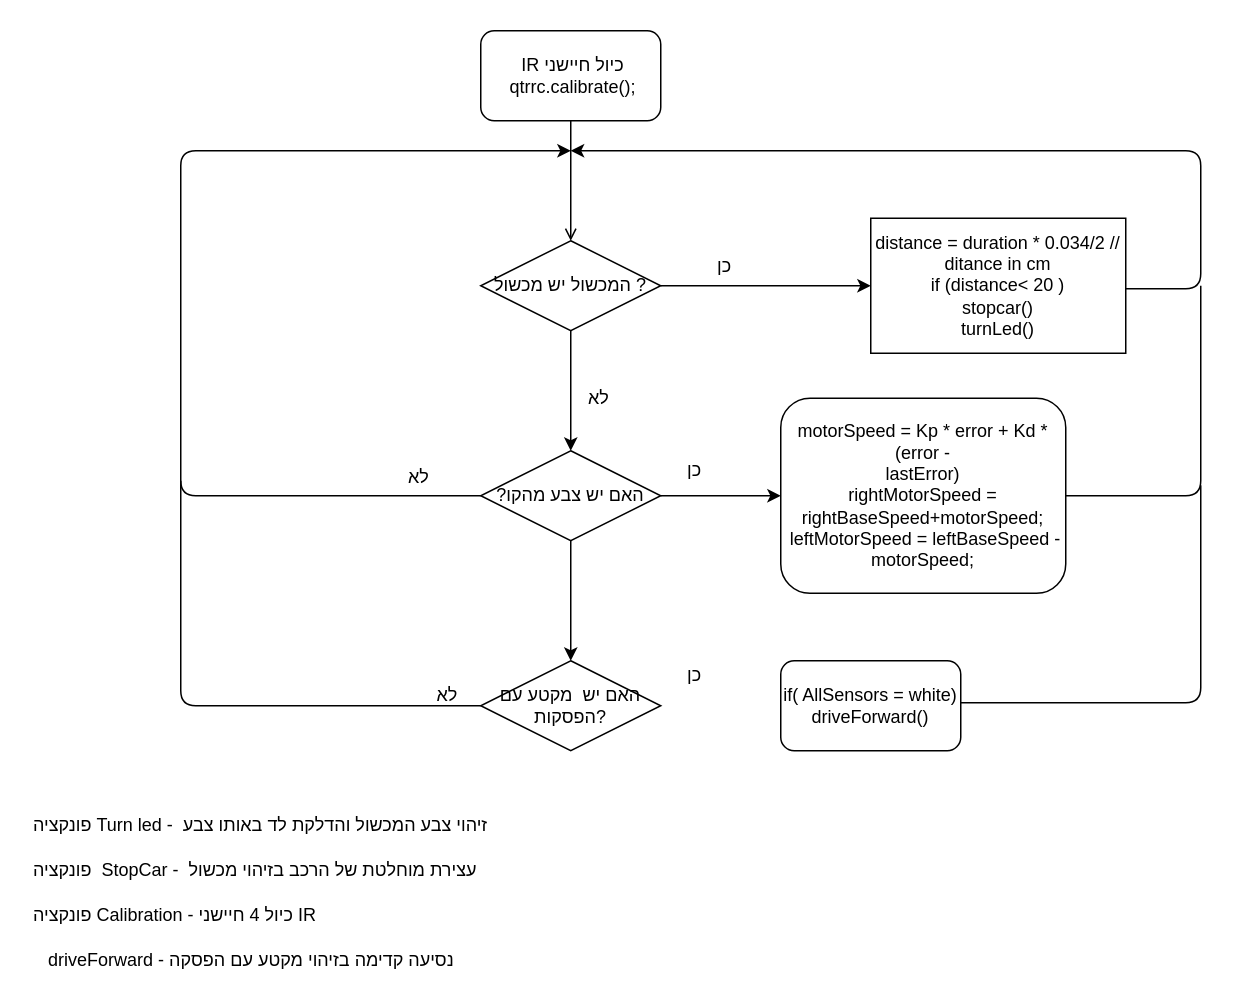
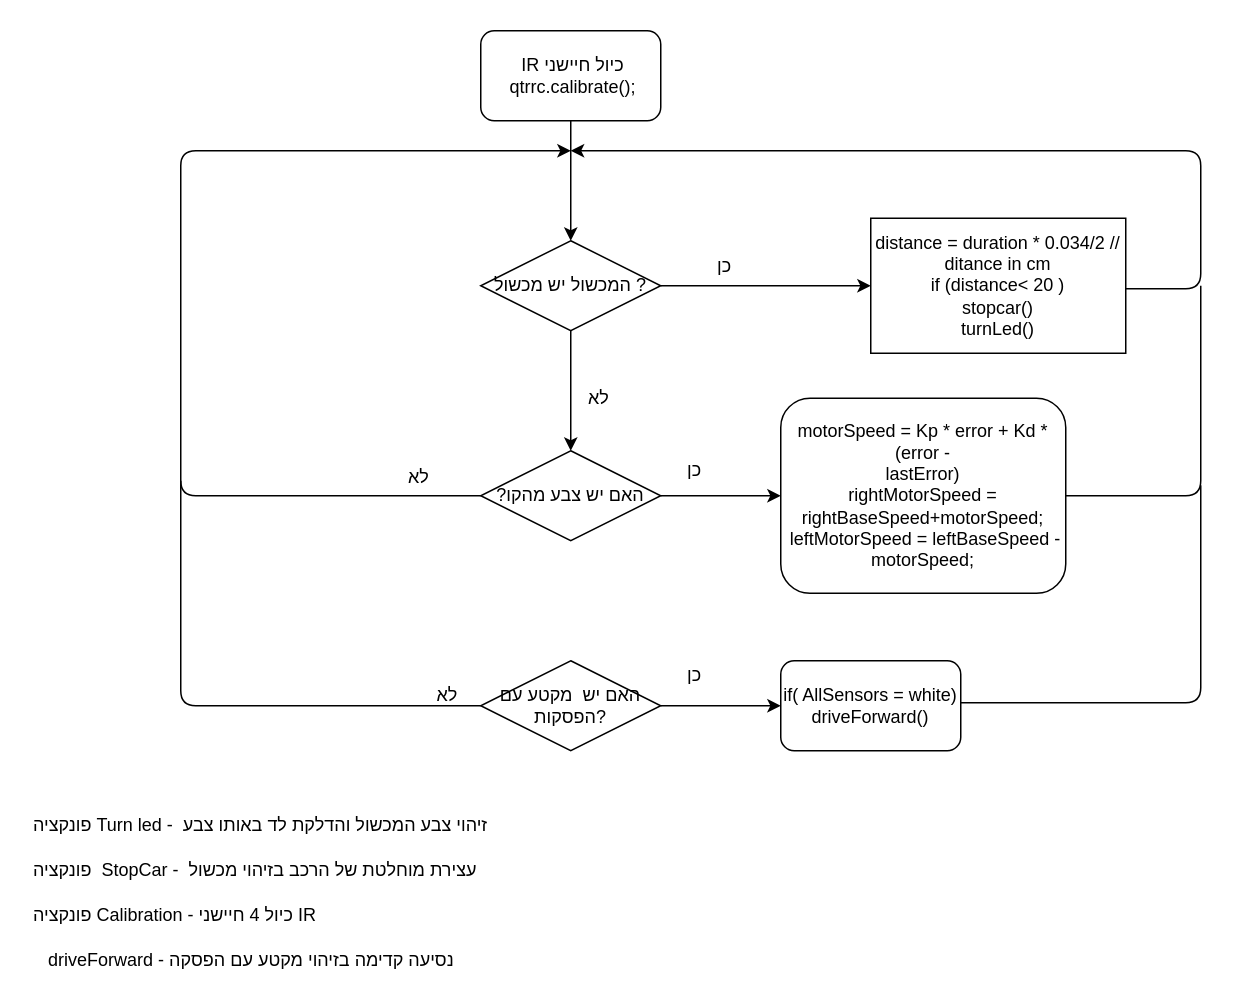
  <mxCell id="0" />
  <mxCell id="1" parent="0" />
- <mxCell id="2" value="" style="edgeStyle=orthogonalEdgeStyle;rounded=0;orthogonalLoop=1;jettySize=auto;html=1;endArrow=open;" parent="1" source="3" target="6" edge="1"><mxGeometry relative="1" as="geometry" /></mxCell>
+ <mxCell id="2" value="" style="edgeStyle=orthogonalEdgeStyle;rounded=0;orthogonalLoop=1;jettySize=auto;html=1;" parent="1" source="3" target="6" edge="1"><mxGeometry relative="1" as="geometry" /></mxCell>
  <mxCell id="3" value="&amp;nbsp;IR כיול חיישני&lt;br&gt;&amp;nbsp;qtrrc.calibrate();" style="rounded=1;whiteSpace=wrap;html=1;" parent="1" vertex="1"><mxGeometry x="320" y="20" width="120" height="60" as="geometry" /></mxCell>
  <mxCell id="4" value="" style="edgeStyle=orthogonalEdgeStyle;rounded=0;orthogonalLoop=1;jettySize=auto;html=1;" parent="1" source="6" target="14" edge="1"><mxGeometry relative="1" as="geometry" /></mxCell>
  <mxCell id="5" value="" style="edgeStyle=orthogonalEdgeStyle;rounded=0;orthogonalLoop=1;jettySize=auto;html=1;" parent="1" source="6" target="9" edge="1"><mxGeometry relative="1" as="geometry" /></mxCell>
  <mxCell id="6" value="המכשול יש מכשול ?" style="rhombus;whiteSpace=wrap;html=1;fontFamily=Helvetica;fontSize=12;fontColor=#000000;align=center;strokeColor=#000000;fillColor=#ffffff;" parent="1" vertex="1"><mxGeometry x="320" y="160" width="120" height="60" as="geometry" /></mxCell>
  <mxCell id="7" value="" style="edgeStyle=orthogonalEdgeStyle;rounded=0;orthogonalLoop=1;jettySize=auto;html=1;" parent="1" source="9" target="13" edge="1"><mxGeometry relative="1" as="geometry" /></mxCell>
- <mxCell id="8" value="" style="edgeStyle=orthogonalEdgeStyle;rounded=0;orthogonalLoop=1;jettySize=auto;html=1;" edge="1" parent="1" source="9" target="11"><mxGeometry relative="1" as="geometry" /></mxCell>
  <mxCell id="9" value="?האם יש צבע מהקו" style="rhombus;whiteSpace=wrap;html=1;fontFamily=Helvetica;fontSize=12;fontColor=#000000;align=center;strokeColor=#000000;fillColor=#ffffff;" parent="1" vertex="1"><mxGeometry x="320" y="300" width="120" height="60" as="geometry" /></mxCell>
+ <mxCell id="10" value="" style="edgeStyle=orthogonalEdgeStyle;rounded=0;orthogonalLoop=1;jettySize=auto;html=1;" edge="1" parent="1" source="11" target="12"><mxGeometry relative="1" as="geometry" /></mxCell>
  <mxCell id="11" value="האם יש&amp;nbsp; מקטע עם הפסקות?" style="rhombus;whiteSpace=wrap;html=1;fontFamily=Helvetica;fontSize=12;fontColor=#000000;align=center;strokeColor=#000000;fillColor=#ffffff;" vertex="1" parent="1"><mxGeometry x="320" y="440" width="120" height="60" as="geometry" /></mxCell>
  <mxCell id="12" value="if( AllSensors = white)&lt;br&gt;driveForward()" style="rounded=1;whiteSpace=wrap;html=1;fontFamily=Helvetica;fontSize=12;fontColor=#000000;align=center;strokeColor=#000000;fillColor=#ffffff;" vertex="1" parent="1"><mxGeometry x="520" y="440" width="120" height="60" as="geometry" /></mxCell>
  <mxCell id="13" value="motorSpeed = Kp * error + Kd * (error -&lt;br&gt;lastError)&lt;br&gt;&lt;span&gt;rightMotorSpeed = rightBaseSpeed+motorSpeed;&lt;/span&gt;&lt;br&gt;&lt;div&gt;&amp;nbsp;leftMotorSpeed = leftBaseSpeed - motorSpeed;&lt;/div&gt;" style="rounded=1;whiteSpace=wrap;html=1;fontFamily=Helvetica;fontSize=12;fontColor=#000000;align=center;strokeColor=#000000;fillColor=#ffffff;" parent="1" vertex="1"><mxGeometry x="520" y="265" width="190" height="130" as="geometry" /></mxCell>
  <mxCell id="14" value="distance = duration * 0.034/2 // ditance in cm&lt;br&gt;if (distance&amp;lt; 20 )&lt;br&gt;stopcar()&lt;br&gt;turnLed()" style="rounded=0;whiteSpace=wrap;html=1;fontFamily=Helvetica;fontSize=12;fontColor=#000000;align=center;strokeColor=#000000;fillColor=#ffffff;" parent="1" vertex="1"><mxGeometry x="580" y="145" width="170" height="90" as="geometry" /></mxCell>
  <mxCell id="15" value="כן" style="text;html=1;resizable=0;points=[];autosize=1;align=left;verticalAlign=top;spacingTop=-4;" parent="1" vertex="1"><mxGeometry x="476" y="167" width="20" height="20" as="geometry" /></mxCell>
  <mxCell id="16" value="לא" style="text;html=1;resizable=0;points=[];autosize=1;align=left;verticalAlign=top;spacingTop=-4;" parent="1" vertex="1"><mxGeometry x="390" y="255" width="30" height="20" as="geometry" /></mxCell>
  <mxCell id="17" value="" style="endArrow=classic;html=1;" parent="1" edge="1"><mxGeometry width="50" height="50" relative="1" as="geometry"><mxPoint x="750" y="192" as="sourcePoint" /><mxPoint x="380" y="100" as="targetPoint" /><Array as="points"><mxPoint x="800" y="192" /><mxPoint x="800" y="100" /></Array></mxGeometry></mxCell>
  <mxCell id="18" value="כן" style="text;html=1;resizable=0;points=[];autosize=1;align=left;verticalAlign=top;spacingTop=-4;" parent="1" vertex="1"><mxGeometry x="456" y="303" width="20" height="20" as="geometry" /></mxCell>
  <mxCell id="19" value="" style="endArrow=none;html=1;exitX=1;exitY=0.5;exitDx=0;exitDy=0;" parent="1" source="13" edge="1"><mxGeometry width="50" height="50" relative="1" as="geometry"><mxPoint x="710" y="343" as="sourcePoint" /><mxPoint x="800" y="190" as="targetPoint" /><Array as="points"><mxPoint x="800" y="330" /></Array></mxGeometry></mxCell>
  <mxCell id="20" value="" style="endArrow=classic;html=1;exitX=0;exitY=0.5;exitDx=0;exitDy=0;" parent="1" source="9" edge="1"><mxGeometry width="50" height="50" relative="1" as="geometry"><mxPoint x="200" y="350" as="sourcePoint" /><mxPoint x="380" y="100" as="targetPoint" /><Array as="points"><mxPoint x="120" y="330" /><mxPoint x="120" y="260" /><mxPoint x="120" y="100" /></Array></mxGeometry></mxCell>
  <mxCell id="21" value="לא" style="text;html=1;resizable=0;points=[];autosize=1;align=left;verticalAlign=top;spacingTop=-4;" parent="1" vertex="1"><mxGeometry x="270" y="308" width="30" height="20" as="geometry" /></mxCell>
  <mxCell id="22" value="פונקציה Turn led -&amp;nbsp; זיהוי צבע המכשול והדלקת לד באותו צבע" style="text;html=1;resizable=0;points=[];autosize=1;align=left;verticalAlign=top;spacingTop=-4;" parent="1" vertex="1"><mxGeometry x="20" y="540" width="300" height="20" as="geometry" /></mxCell>
  <mxCell id="23" value="פונקציה&amp;nbsp; StopCar -&amp;nbsp; עצירת מוחלטת של הרכב בזיהוי מכשול" style="text;html=1;resizable=0;points=[];autosize=1;align=left;verticalAlign=top;spacingTop=-4;" parent="1" vertex="1"><mxGeometry x="20" y="570" width="300" height="20" as="geometry" /></mxCell>
  <mxCell id="24" value="פונקציה Calibration - כיול 4 חיישני IR&amp;nbsp;" style="text;html=1;resizable=0;points=[];autosize=1;align=left;verticalAlign=top;spacingTop=-4;" parent="1" vertex="1"><mxGeometry x="20" y="600" width="200" height="20" as="geometry" /></mxCell>
  <mxCell id="25" value="כן" style="text;html=1;resizable=0;points=[];autosize=1;align=left;verticalAlign=top;spacingTop=-4;" vertex="1" parent="1"><mxGeometry x="456" y="440" width="20" height="20" as="geometry" /></mxCell>
  <mxCell id="26" value="driveForward - נסיעה קדימה בזיהוי מקטע עם הפסקה" style="text;html=1;resizable=0;points=[];autosize=1;align=left;verticalAlign=top;spacingTop=-4;" vertex="1" parent="1"><mxGeometry x="30" y="630" width="270" height="20" as="geometry" /></mxCell>
  <mxCell id="27" value="" style="endArrow=none;html=1;" edge="1" parent="1"><mxGeometry width="50" height="50" relative="1" as="geometry"><mxPoint x="639.833" y="468" as="sourcePoint" /><mxPoint x="800" y="323" as="targetPoint" /><Array as="points"><mxPoint x="800" y="468" /></Array></mxGeometry></mxCell>
  <mxCell id="28" value="" style="endArrow=none;html=1;" edge="1" parent="1"><mxGeometry width="50" height="50" relative="1" as="geometry"><mxPoint x="120" y="320" as="sourcePoint" /><mxPoint x="320" y="470" as="targetPoint" /><Array as="points"><mxPoint x="120" y="470" /></Array></mxGeometry></mxCell>
  <mxCell id="29" value="לא" style="text;html=1;resizable=0;points=[];autosize=1;align=left;verticalAlign=top;spacingTop=-4;" vertex="1" parent="1"><mxGeometry x="289" y="453" width="30" height="20" as="geometry" /></mxCell>
